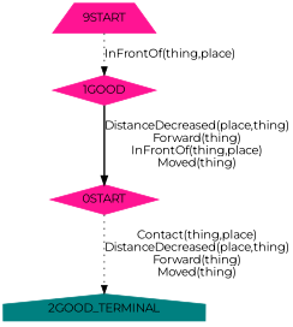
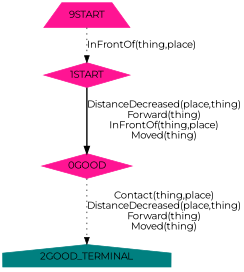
  digraph {
    fontname=Montserrat
    rankdir=TB
    node [color=deeppink fontcolor=black fontname=Montserrat shape=diamond style=filled]
    edge [fontname=Montserrat style=dotted]
    n1 [color=teal label="2GOOD_TERMINAL" shape=house]
-   n2 [label="0START"]
-   n3 [label="1GOOD"]
+   n2 [label="0GOOD"]
+   n3 [label="1START"]
    n4 [label="9START" shape=trapezium]
    n2 -> n1 [label="Contact(thing,place)\nDistanceDecreased(place,thing)\nForward(thing)\nMoved(thing)"]
    n3 -> n2 [label="DistanceDecreased(place,thing)\nForward(thing)\nInFrontOf(thing,place)\nMoved(thing)" style=bold]
    n4 -> n3 [label="InFrontOf(thing,place)"]
  }
